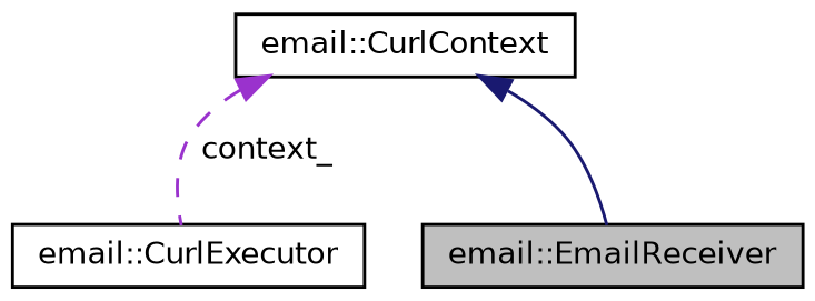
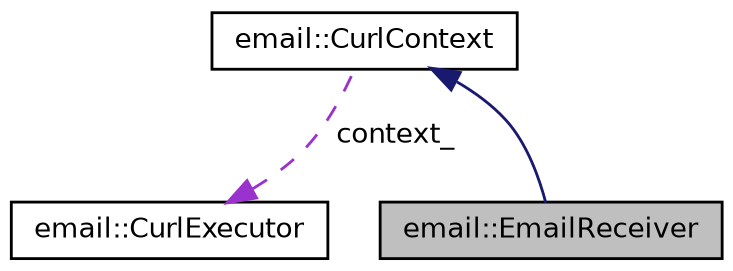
  digraph {
    node [color=black fillcolor=white fontname=Helvetica fontsize=10 shape=record style=filled]
    edge [dir=back fontname=Helvetica fontsize=10 labelfontname=Helvetica labelfontsize=10]
    n1 [fillcolor=grey75 fontcolor=black height=0.2 label="email::EmailReceiver" width=0.4]
    n2 [height=0.2 label="email::CurlExecutor" width=0.4]
    n3 [height=0.2 label="email::CurlContext" width=0.4]
    n3 -> n1 [color=midnightblue style=solid]
-   n3 -> n2 [color=darkorchid3 label=" context_" style=dashed]
+   n2 -> n3 [color=darkorchid3 label=" context_" style=dashed]
  }
